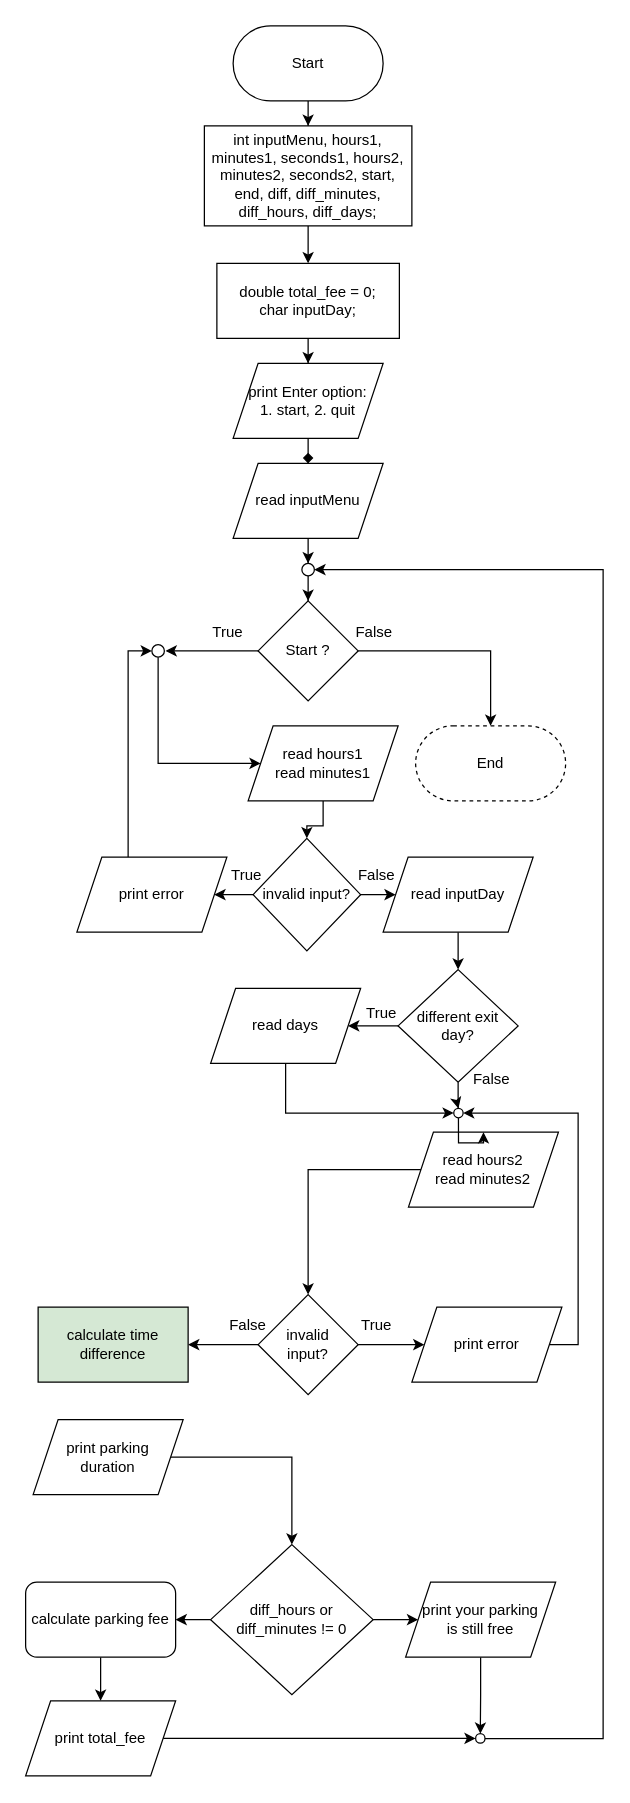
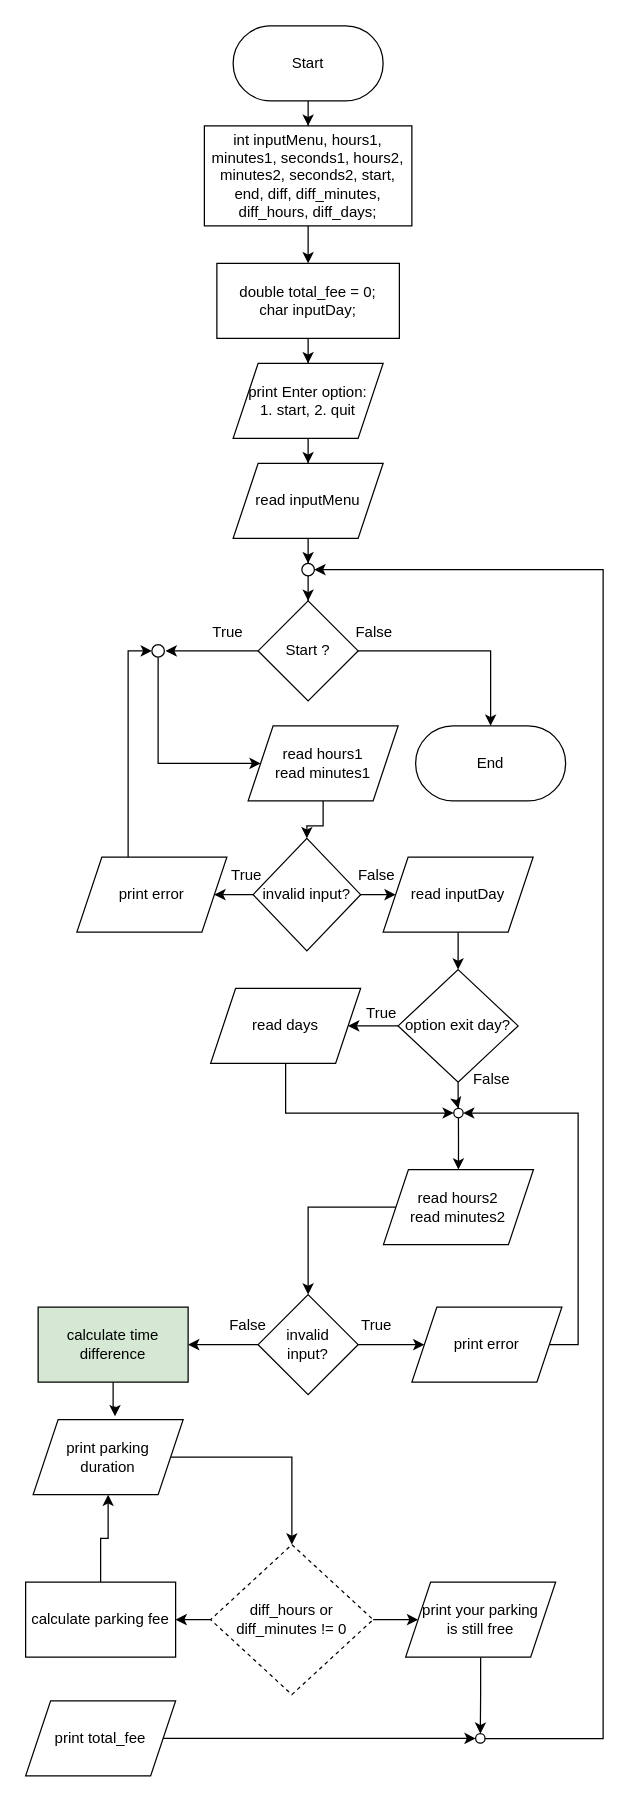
  <mxCell id="0" />
  <mxCell id="1" parent="0" />
  <mxCell id="2" style="edgeStyle=orthogonalEdgeStyle;rounded=0;orthogonalLoop=1;jettySize=auto;html=1;entryX=0.5;entryY=0;entryDx=0;entryDy=0;" parent="1" source="3" target="7" edge="1"><mxGeometry relative="1" as="geometry" /></mxCell>
  <mxCell id="3" value="Start" style="rounded=1;whiteSpace=wrap;html=1;arcSize=50;" parent="1" vertex="1"><mxGeometry x="186" y="20" width="120" height="60" as="geometry" /></mxCell>
  <mxCell id="4" style="edgeStyle=orthogonalEdgeStyle;rounded=0;orthogonalLoop=1;jettySize=auto;html=1;entryX=0.5;entryY=0;entryDx=0;entryDy=0;" parent="1" source="5" target="9" edge="1"><mxGeometry relative="1" as="geometry" /></mxCell>
  <mxCell id="5" value="double total_fee = 0;&lt;br&gt;char inputDay;" style="rounded=0;whiteSpace=wrap;html=1;" parent="1" vertex="1"><mxGeometry x="173" y="210" width="146" height="60" as="geometry" /></mxCell>
  <mxCell id="6" style="edgeStyle=orthogonalEdgeStyle;rounded=0;orthogonalLoop=1;jettySize=auto;html=1;entryX=0.5;entryY=0;entryDx=0;entryDy=0;" parent="1" source="7" target="5" edge="1"><mxGeometry relative="1" as="geometry" /></mxCell>
  <mxCell id="7" value="int inputMenu, hours1, minutes1, seconds1, hours2, minutes2, seconds2, start, end, diff, diff_minutes, diff_hours, diff_days;" style="rounded=0;whiteSpace=wrap;html=1;" parent="1" vertex="1"><mxGeometry x="163" y="100" width="166" height="80" as="geometry" /></mxCell>
- <mxCell id="8" style="edgeStyle=orthogonalEdgeStyle;rounded=0;orthogonalLoop=1;jettySize=auto;html=1;entryX=0.5;entryY=0;entryDx=0;entryDy=0;endArrow=diamond;" parent="1" source="9" target="15" edge="1"><mxGeometry relative="1" as="geometry" /></mxCell>
+ <mxCell id="8" style="edgeStyle=orthogonalEdgeStyle;rounded=0;orthogonalLoop=1;jettySize=auto;html=1;entryX=0.5;entryY=0;entryDx=0;entryDy=0;" parent="1" source="9" target="15" edge="1"><mxGeometry relative="1" as="geometry" /></mxCell>
  <mxCell id="9" value="print Enter option:&lt;br&gt;1. start, 2. quit" style="shape=parallelogram;perimeter=parallelogramPerimeter;whiteSpace=wrap;html=1;fixedSize=1;" parent="1" vertex="1"><mxGeometry x="186" y="290" width="120" height="60" as="geometry" /></mxCell>
  <mxCell id="10" style="edgeStyle=orthogonalEdgeStyle;rounded=0;orthogonalLoop=1;jettySize=auto;html=1;entryX=0.5;entryY=0;entryDx=0;entryDy=0;" parent="1" source="12" target="13" edge="1"><mxGeometry relative="1" as="geometry"><Array as="points"><mxPoint x="392" y="520" /></Array></mxGeometry></mxCell>
  <mxCell id="11" style="edgeStyle=orthogonalEdgeStyle;rounded=0;orthogonalLoop=1;jettySize=auto;html=1;" parent="1" source="12" edge="1"><mxGeometry relative="1" as="geometry"><mxPoint x="132" y="520" as="targetPoint" /></mxGeometry></mxCell>
  <mxCell id="12" value="Start ?" style="rhombus;whiteSpace=wrap;html=1;" parent="1" vertex="1"><mxGeometry x="206" y="480" width="80" height="80" as="geometry" /></mxCell>
- <mxCell id="13" value="End" style="rounded=1;whiteSpace=wrap;html=1;arcSize=50;dashed=1;" parent="1" vertex="1"><mxGeometry x="332" y="580" width="120" height="60" as="geometry" /></mxCell>
+ <mxCell id="13" value="End" style="rounded=1;whiteSpace=wrap;html=1;arcSize=50;" parent="1" vertex="1"><mxGeometry x="332" y="580" width="120" height="60" as="geometry" /></mxCell>
  <mxCell id="14" style="edgeStyle=orthogonalEdgeStyle;rounded=0;orthogonalLoop=1;jettySize=auto;html=1;entryX=0.5;entryY=0;entryDx=0;entryDy=0;" parent="1" source="15" target="57" edge="1"><mxGeometry relative="1" as="geometry" /></mxCell>
  <mxCell id="15" value="read inputMenu" style="shape=parallelogram;perimeter=parallelogramPerimeter;whiteSpace=wrap;html=1;fixedSize=1;" parent="1" vertex="1"><mxGeometry x="186" y="370" width="120" height="60" as="geometry" /></mxCell>
  <mxCell id="16" style="edgeStyle=orthogonalEdgeStyle;rounded=0;orthogonalLoop=1;jettySize=auto;html=1;entryX=0.5;entryY=0;entryDx=0;entryDy=0;" edge="1" parent="1" source="17" target="20"><mxGeometry relative="1" as="geometry" /></mxCell>
  <mxCell id="17" value="read hours1&lt;br&gt;read minutes1" style="shape=parallelogram;perimeter=parallelogramPerimeter;whiteSpace=wrap;html=1;fixedSize=1;" parent="1" vertex="1"><mxGeometry x="198" y="580" width="120" height="60" as="geometry" /></mxCell>
  <mxCell id="18" style="edgeStyle=orthogonalEdgeStyle;rounded=0;orthogonalLoop=1;jettySize=auto;html=1;entryX=1;entryY=0.5;entryDx=0;entryDy=0;" parent="1" source="20" target="27" edge="1"><mxGeometry relative="1" as="geometry" /></mxCell>
  <mxCell id="19" style="edgeStyle=orthogonalEdgeStyle;rounded=0;orthogonalLoop=1;jettySize=auto;html=1;" parent="1" source="20" target="29" edge="1"><mxGeometry relative="1" as="geometry" /></mxCell>
  <mxCell id="20" value="invalid input?" style="rhombus;whiteSpace=wrap;html=1;" parent="1" vertex="1"><mxGeometry x="202" y="670" width="86" height="90" as="geometry" /></mxCell>
  <mxCell id="21" style="edgeStyle=orthogonalEdgeStyle;rounded=0;orthogonalLoop=1;jettySize=auto;html=1;entryX=0;entryY=0.5;entryDx=0;entryDy=0;" parent="1" source="22" target="17" edge="1"><mxGeometry relative="1" as="geometry"><mxPoint x="126" y="580" as="targetPoint" /><Array as="points"><mxPoint x="126" y="610" /></Array></mxGeometry></mxCell>
  <mxCell id="22" value="" style="ellipse;whiteSpace=wrap;html=1;aspect=fixed;" parent="1" vertex="1"><mxGeometry x="121" y="515" width="10" height="10" as="geometry" /></mxCell>
  <mxCell id="23" value="True" style="text;html=1;strokeColor=none;fillColor=none;align=center;verticalAlign=middle;whiteSpace=wrap;rounded=0;" parent="1" vertex="1"><mxGeometry x="152" y="490" width="60" height="30" as="geometry" /></mxCell>
  <mxCell id="24" value="False" style="text;html=1;strokeColor=none;fillColor=none;align=center;verticalAlign=middle;whiteSpace=wrap;rounded=0;" parent="1" vertex="1"><mxGeometry x="269" y="490" width="60" height="30" as="geometry" /></mxCell>
  <mxCell id="25" value="True" style="text;html=1;strokeColor=none;fillColor=none;align=center;verticalAlign=middle;whiteSpace=wrap;rounded=0;" parent="1" vertex="1"><mxGeometry x="167" y="685" width="60" height="30" as="geometry" /></mxCell>
  <mxCell id="26" style="edgeStyle=orthogonalEdgeStyle;rounded=0;orthogonalLoop=1;jettySize=auto;html=1;entryX=0;entryY=0.5;entryDx=0;entryDy=0;" parent="1" source="27" target="22" edge="1"><mxGeometry relative="1" as="geometry"><Array as="points"><mxPoint x="102" y="520" /></Array></mxGeometry></mxCell>
  <mxCell id="27" value="print error" style="shape=parallelogram;perimeter=parallelogramPerimeter;whiteSpace=wrap;html=1;fixedSize=1;" parent="1" vertex="1"><mxGeometry x="61" y="685" width="120" height="60" as="geometry" /></mxCell>
  <mxCell id="28" style="edgeStyle=orthogonalEdgeStyle;rounded=0;orthogonalLoop=1;jettySize=auto;html=1;entryX=0.5;entryY=0;entryDx=0;entryDy=0;" parent="1" source="29" target="33" edge="1"><mxGeometry relative="1" as="geometry" /></mxCell>
  <mxCell id="29" value="read inputDay" style="shape=parallelogram;perimeter=parallelogramPerimeter;whiteSpace=wrap;html=1;fixedSize=1;" parent="1" vertex="1"><mxGeometry x="306" y="685" width="120" height="60" as="geometry" /></mxCell>
  <mxCell id="30" value="False" style="text;html=1;strokeColor=none;fillColor=none;align=center;verticalAlign=middle;whiteSpace=wrap;rounded=0;" parent="1" vertex="1"><mxGeometry x="271" y="685" width="60" height="30" as="geometry" /></mxCell>
  <mxCell id="31" style="edgeStyle=orthogonalEdgeStyle;rounded=0;orthogonalLoop=1;jettySize=auto;html=1;entryX=1;entryY=0.5;entryDx=0;entryDy=0;" parent="1" source="33" target="35" edge="1"><mxGeometry relative="1" as="geometry" /></mxCell>
  <mxCell id="32" style="edgeStyle=orthogonalEdgeStyle;rounded=0;orthogonalLoop=1;jettySize=auto;html=1;entryX=0.5;entryY=0;entryDx=0;entryDy=0;" parent="1" source="33" target="40" edge="1"><mxGeometry relative="1" as="geometry" /></mxCell>
- <mxCell id="33" value="different exit day?" style="rhombus;whiteSpace=wrap;html=1;" parent="1" vertex="1"><mxGeometry x="318" y="775" width="96" height="90" as="geometry" /></mxCell>
+ <mxCell id="33" value="option exit day?" style="rhombus;whiteSpace=wrap;html=1;" parent="1" vertex="1"><mxGeometry x="318" y="775" width="96" height="90" as="geometry" /></mxCell>
  <mxCell id="34" style="edgeStyle=orthogonalEdgeStyle;rounded=0;orthogonalLoop=1;jettySize=auto;html=1;entryX=0;entryY=0.5;entryDx=0;entryDy=0;" parent="1" source="35" target="40" edge="1"><mxGeometry relative="1" as="geometry"><Array as="points"><mxPoint x="228" y="890" /></Array></mxGeometry></mxCell>
  <mxCell id="35" value="read days" style="shape=parallelogram;perimeter=parallelogramPerimeter;whiteSpace=wrap;html=1;fixedSize=1;" parent="1" vertex="1"><mxGeometry x="168" y="790" width="120" height="60" as="geometry" /></mxCell>
  <mxCell id="36" value="True" style="text;html=1;strokeColor=none;fillColor=none;align=center;verticalAlign=middle;whiteSpace=wrap;rounded=0;" parent="1" vertex="1"><mxGeometry x="275" y="795" width="60" height="30" as="geometry" /></mxCell>
  <mxCell id="37" style="edgeStyle=orthogonalEdgeStyle;rounded=0;orthogonalLoop=1;jettySize=auto;html=1;entryX=0.5;entryY=0;entryDx=0;entryDy=0;" parent="1" source="38" target="43" edge="1"><mxGeometry relative="1" as="geometry" /></mxCell>
- <mxCell id="38" value="read hours2&lt;br style=&quot;border-color: var(--border-color);&quot;&gt;read minutes2" style="shape=parallelogram;perimeter=parallelogramPerimeter;whiteSpace=wrap;html=1;fixedSize=1;" parent="1" vertex="1"><mxGeometry x="326.25" y="905" width="120" height="60" as="geometry" /></mxCell>
+ <mxCell id="38" value="read hours2&lt;br style=&quot;border-color: var(--border-color);&quot;&gt;read minutes2" style="shape=parallelogram;perimeter=parallelogramPerimeter;whiteSpace=wrap;html=1;fixedSize=1;" parent="1" vertex="1"><mxGeometry x="306.25" y="935" width="120" height="60" as="geometry" /></mxCell>
  <mxCell id="39" style="edgeStyle=orthogonalEdgeStyle;rounded=0;orthogonalLoop=1;jettySize=auto;html=1;entryX=0.5;entryY=0;entryDx=0;entryDy=0;" parent="1" source="40" target="38" edge="1"><mxGeometry relative="1" as="geometry" /></mxCell>
  <mxCell id="40" value="" style="ellipse;whiteSpace=wrap;html=1;aspect=fixed;" parent="1" vertex="1"><mxGeometry x="362.5" y="886" width="7.5" height="7.5" as="geometry" /></mxCell>
  <mxCell id="41" style="edgeStyle=orthogonalEdgeStyle;rounded=0;orthogonalLoop=1;jettySize=auto;html=1;entryX=1;entryY=0.5;entryDx=0;entryDy=0;" parent="1" source="43" target="46" edge="1"><mxGeometry relative="1" as="geometry" /></mxCell>
  <mxCell id="42" style="edgeStyle=orthogonalEdgeStyle;rounded=0;orthogonalLoop=1;jettySize=auto;html=1;entryX=0;entryY=0.5;entryDx=0;entryDy=0;" edge="1" parent="1" source="43" target="65"><mxGeometry relative="1" as="geometry" /></mxCell>
  <mxCell id="43" value="invalid &lt;br&gt;input?" style="rhombus;whiteSpace=wrap;html=1;" parent="1" vertex="1"><mxGeometry x="206" y="1035" width="80" height="80" as="geometry" /></mxCell>
  <mxCell id="44" value="True" style="text;html=1;strokeColor=none;fillColor=none;align=center;verticalAlign=middle;whiteSpace=wrap;rounded=0;" parent="1" vertex="1"><mxGeometry x="271" y="1045" width="60" height="30" as="geometry" /></mxCell>
+ <mxCell id="45" style="edgeStyle=orthogonalEdgeStyle;rounded=0;orthogonalLoop=1;jettySize=auto;html=1;entryX=0.546;entryY=-0.045;entryDx=0;entryDy=0;entryPerimeter=0;" parent="1" source="46" target="53" edge="1"><mxGeometry relative="1" as="geometry" /></mxCell>
  <mxCell id="46" value="calculate time difference" style="rounded=0;whiteSpace=wrap;html=1;fillColor=#d5e8d4;" parent="1" vertex="1"><mxGeometry x="30" y="1045" width="120" height="60" as="geometry" /></mxCell>
  <mxCell id="47" value="False" style="text;html=1;strokeColor=none;fillColor=none;align=center;verticalAlign=middle;whiteSpace=wrap;rounded=0;" parent="1" vertex="1"><mxGeometry x="168" y="1045" width="60" height="30" as="geometry" /></mxCell>
  <mxCell id="48" value="False" style="text;html=1;strokeColor=none;fillColor=none;align=center;verticalAlign=middle;whiteSpace=wrap;rounded=0;" parent="1" vertex="1"><mxGeometry x="362.5" y="848" width="60" height="30" as="geometry" /></mxCell>
  <mxCell id="49" style="edgeStyle=orthogonalEdgeStyle;rounded=0;orthogonalLoop=1;jettySize=auto;html=1;" parent="1" source="51" target="55" edge="1"><mxGeometry relative="1" as="geometry" /></mxCell>
  <mxCell id="50" style="edgeStyle=orthogonalEdgeStyle;rounded=0;orthogonalLoop=1;jettySize=auto;html=1;entryX=0;entryY=0.5;entryDx=0;entryDy=0;" parent="1" source="51" target="59" edge="1"><mxGeometry relative="1" as="geometry" /></mxCell>
- <mxCell id="51" value="diff_hours or diff_minutes != 0" style="rhombus;whiteSpace=wrap;html=1;" parent="1" vertex="1"><mxGeometry x="168" y="1235" width="130" height="120" as="geometry" /></mxCell>
+ <mxCell id="51" value="diff_hours or diff_minutes != 0" style="rhombus;whiteSpace=wrap;html=1;dashed=1;" parent="1" vertex="1"><mxGeometry x="168" y="1235" width="130" height="120" as="geometry" /></mxCell>
  <mxCell id="52" style="edgeStyle=orthogonalEdgeStyle;rounded=0;orthogonalLoop=1;jettySize=auto;html=1;entryX=0.5;entryY=0;entryDx=0;entryDy=0;" parent="1" source="53" target="51" edge="1"><mxGeometry relative="1" as="geometry" /></mxCell>
  <mxCell id="53" value="print parking&lt;br&gt;duration" style="shape=parallelogram;perimeter=parallelogramPerimeter;whiteSpace=wrap;html=1;fixedSize=1;" parent="1" vertex="1"><mxGeometry x="26" y="1135" width="120" height="60" as="geometry" /></mxCell>
- <mxCell id="54" style="edgeStyle=orthogonalEdgeStyle;rounded=0;orthogonalLoop=1;jettySize=auto;html=1;entryX=0.5;entryY=0;entryDx=0;entryDy=0;" parent="1" source="55" target="61" edge="1"><mxGeometry relative="1" as="geometry" /></mxCell>
- <mxCell id="55" value="calculate parking fee" style="whiteSpace=wrap;html=1;rounded=1;" parent="1" vertex="1"><mxGeometry x="20" y="1265" width="120" height="60" as="geometry" /></mxCell>
+ <mxCell id="54" style="edgeStyle=orthogonalEdgeStyle;rounded=0;orthogonalLoop=1;jettySize=auto;html=1;" parent="1" source="55" target="53" edge="1"><mxGeometry relative="1" as="geometry" /></mxCell>
+ <mxCell id="55" value="calculate parking fee" style="rounded=0;whiteSpace=wrap;html=1;" parent="1" vertex="1"><mxGeometry x="20" y="1265" width="120" height="60" as="geometry" /></mxCell>
  <mxCell id="56" style="edgeStyle=orthogonalEdgeStyle;rounded=0;orthogonalLoop=1;jettySize=auto;html=1;entryX=0.5;entryY=0;entryDx=0;entryDy=0;" parent="1" source="57" target="12" edge="1"><mxGeometry relative="1" as="geometry" /></mxCell>
  <mxCell id="57" value="" style="ellipse;whiteSpace=wrap;html=1;aspect=fixed;" parent="1" vertex="1"><mxGeometry x="241" y="450" width="10" height="10" as="geometry" /></mxCell>
  <mxCell id="58" style="edgeStyle=orthogonalEdgeStyle;rounded=0;orthogonalLoop=1;jettySize=auto;html=1;entryX=0.5;entryY=0;entryDx=0;entryDy=0;" parent="1" source="59" target="63" edge="1"><mxGeometry relative="1" as="geometry" /></mxCell>
  <mxCell id="59" value="print your parking&lt;br&gt;is still free" style="shape=parallelogram;perimeter=parallelogramPerimeter;whiteSpace=wrap;html=1;fixedSize=1;" parent="1" vertex="1"><mxGeometry x="324" y="1265" width="120" height="60" as="geometry" /></mxCell>
  <mxCell id="60" style="edgeStyle=orthogonalEdgeStyle;rounded=0;orthogonalLoop=1;jettySize=auto;html=1;entryX=0;entryY=0.5;entryDx=0;entryDy=0;" parent="1" source="61" target="63" edge="1"><mxGeometry relative="1" as="geometry" /></mxCell>
  <mxCell id="61" value="print total_fee" style="shape=parallelogram;perimeter=parallelogramPerimeter;whiteSpace=wrap;html=1;fixedSize=1;" parent="1" vertex="1"><mxGeometry x="20" y="1360" width="120" height="60" as="geometry" /></mxCell>
  <mxCell id="62" style="edgeStyle=orthogonalEdgeStyle;rounded=0;orthogonalLoop=1;jettySize=auto;html=1;entryX=1;entryY=0.5;entryDx=0;entryDy=0;" parent="1" source="63" target="57" edge="1"><mxGeometry relative="1" as="geometry"><Array as="points"><mxPoint x="482" y="1390" /><mxPoint x="482" y="455" /></Array></mxGeometry></mxCell>
  <mxCell id="63" value="" style="ellipse;whiteSpace=wrap;html=1;aspect=fixed;" parent="1" vertex="1"><mxGeometry x="380" y="1386.25" width="7.5" height="7.5" as="geometry" /></mxCell>
  <mxCell id="64" style="edgeStyle=orthogonalEdgeStyle;rounded=0;orthogonalLoop=1;jettySize=auto;html=1;entryX=1;entryY=0.5;entryDx=0;entryDy=0;" edge="1" parent="1" source="65" target="40"><mxGeometry relative="1" as="geometry"><Array as="points"><mxPoint x="462" y="1075" /><mxPoint x="462" y="890" /></Array></mxGeometry></mxCell>
  <mxCell id="65" value="print error" style="shape=parallelogram;perimeter=parallelogramPerimeter;whiteSpace=wrap;html=1;fixedSize=1;" vertex="1" parent="1"><mxGeometry x="329" y="1045" width="120" height="60" as="geometry" /></mxCell>
